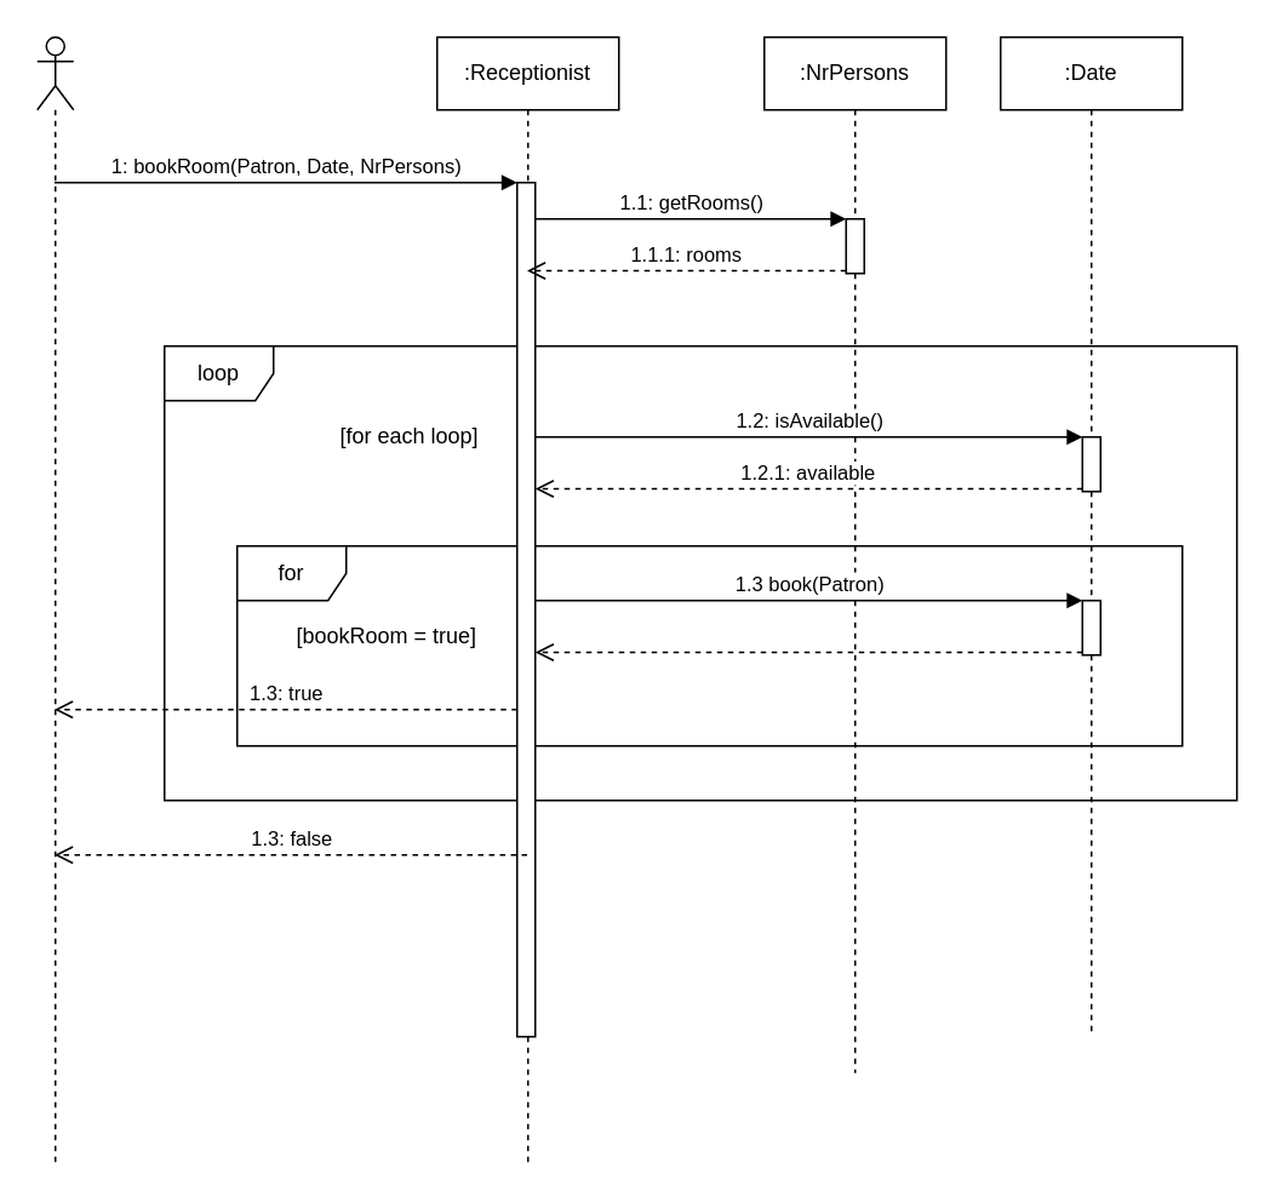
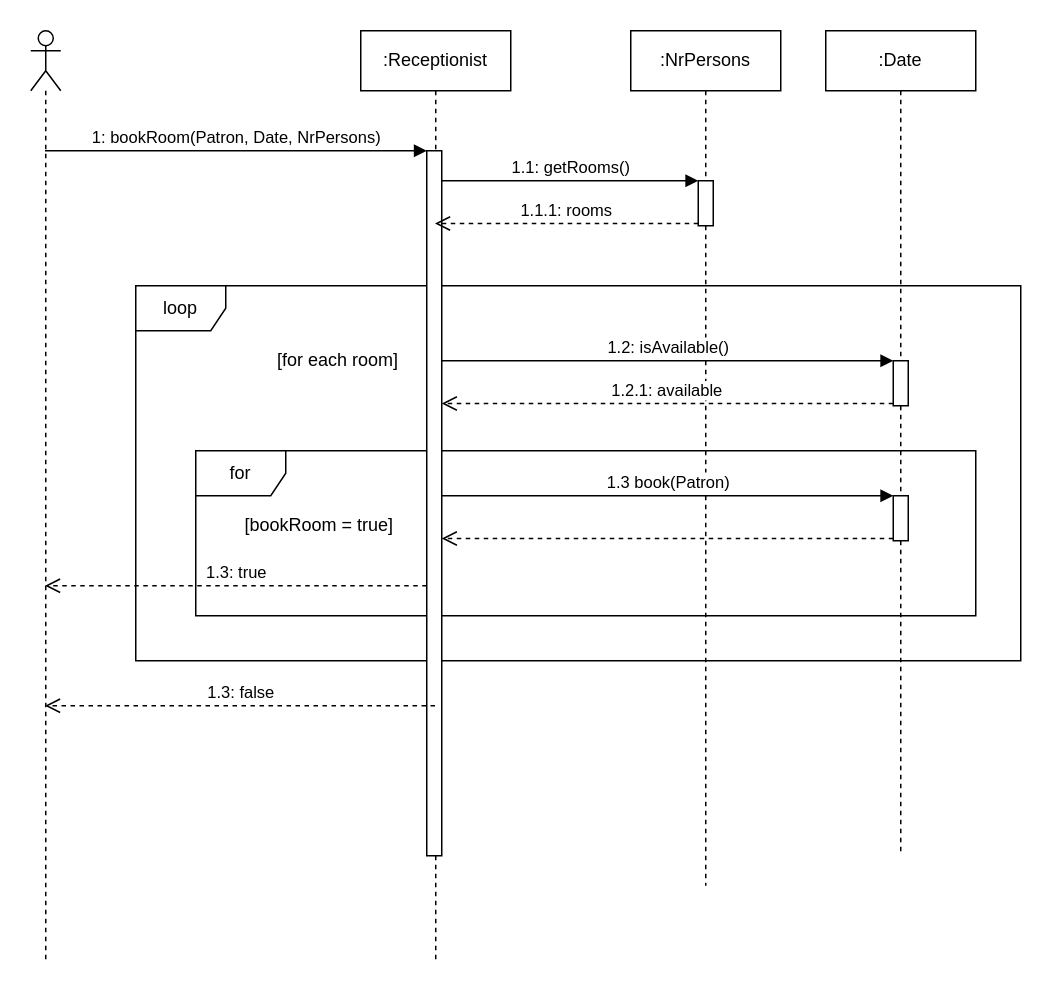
  <mxCell id="0" />
  <mxCell id="1" parent="0" />
  <mxCell id="2" value="loop" style="shape=umlFrame;whiteSpace=wrap;html=1;" vertex="1" parent="1"><mxGeometry x="90" y="190" width="590" height="250" as="geometry" /></mxCell>
  <mxCell id="3" value="for" style="shape=umlFrame;whiteSpace=wrap;html=1;" vertex="1" parent="1"><mxGeometry x="130" y="300" width="520" height="110" as="geometry" /></mxCell>
  <mxCell id="4" value="" style="shape=umlLifeline;participant=umlActor;perimeter=lifelinePerimeter;whiteSpace=wrap;html=1;container=1;collapsible=0;recursiveResize=0;verticalAlign=top;spacingTop=36;outlineConnect=0;" vertex="1" parent="1"><mxGeometry x="20" y="20" width="20" height="620" as="geometry" /></mxCell>
  <mxCell id="5" value=":Receptionist" style="shape=umlLifeline;perimeter=lifelinePerimeter;whiteSpace=wrap;html=1;container=1;collapsible=0;recursiveResize=0;outlineConnect=0;" vertex="1" parent="1"><mxGeometry x="240" y="20" width="100" height="620" as="geometry" /></mxCell>
  <mxCell id="6" value="" style="html=1;points=[];perimeter=orthogonalPerimeter;" vertex="1" parent="5"><mxGeometry x="44" y="80" width="10" height="470" as="geometry" /></mxCell>
  <mxCell id="7" value="1: bookRoom(Patron, Date, NrPersons)" style="html=1;verticalAlign=bottom;endArrow=block;entryX=0;entryY=0;" edge="1" target="6" parent="1" source="4"><mxGeometry relative="1" as="geometry"><mxPoint x="74" y="100" as="sourcePoint" /></mxGeometry></mxCell>
  <mxCell id="8" value="1.3: false" style="html=1;verticalAlign=bottom;endArrow=open;dashed=1;endSize=8;" edge="1" source="5" parent="1" target="4"><mxGeometry relative="1" as="geometry"><mxPoint x="74" y="176" as="targetPoint" /><Array as="points"><mxPoint x="160" y="470" /></Array></mxGeometry></mxCell>
  <mxCell id="9" value=":NrPersons" style="shape=umlLifeline;perimeter=lifelinePerimeter;whiteSpace=wrap;html=1;container=1;collapsible=0;recursiveResize=0;outlineConnect=0;" vertex="1" parent="1"><mxGeometry x="420" y="20" width="100" height="570" as="geometry" /></mxCell>
  <mxCell id="10" value="" style="html=1;points=[];perimeter=orthogonalPerimeter;" vertex="1" parent="9"><mxGeometry x="45" y="100" width="10" height="30" as="geometry" /></mxCell>
  <mxCell id="11" value="1.1: getRooms()" style="html=1;verticalAlign=bottom;endArrow=block;entryX=0;entryY=0;" edge="1" target="10" parent="1" source="6"><mxGeometry relative="1" as="geometry"><mxPoint x="275" y="120" as="sourcePoint" /></mxGeometry></mxCell>
  <mxCell id="12" value="1.1.1: rooms" style="html=1;verticalAlign=bottom;endArrow=open;dashed=1;endSize=8;exitX=0;exitY=0.95;" edge="1" source="10" parent="1" target="5"><mxGeometry relative="1" as="geometry"><mxPoint x="275" y="196" as="targetPoint" /></mxGeometry></mxCell>
- <mxCell id="13" value="[for each loop]" style="text;html=1;strokeColor=none;fillColor=none;align=center;verticalAlign=middle;whiteSpace=wrap;rounded=0;" vertex="1" parent="1"><mxGeometry x="180" y="230" width="90" height="20" as="geometry" /></mxCell>
+ <mxCell id="13" value="[for each room]" style="text;html=1;strokeColor=none;fillColor=none;align=center;verticalAlign=middle;whiteSpace=wrap;rounded=0;" vertex="1" parent="1"><mxGeometry x="180" y="230" width="90" height="20" as="geometry" /></mxCell>
  <mxCell id="14" value=":Date" style="shape=umlLifeline;perimeter=lifelinePerimeter;whiteSpace=wrap;html=1;container=1;collapsible=0;recursiveResize=0;outlineConnect=0;" vertex="1" parent="1"><mxGeometry x="550" y="20" width="100" height="550" as="geometry" /></mxCell>
  <mxCell id="15" value="" style="html=1;points=[];perimeter=orthogonalPerimeter;" vertex="1" parent="14"><mxGeometry x="45" y="220" width="10" height="30" as="geometry" /></mxCell>
  <mxCell id="16" value="" style="html=1;points=[];perimeter=orthogonalPerimeter;" vertex="1" parent="14"><mxGeometry x="45" y="310" width="10" height="30" as="geometry" /></mxCell>
  <mxCell id="17" value="1.2: isAvailable()" style="html=1;verticalAlign=bottom;endArrow=block;entryX=0;entryY=0;" edge="1" target="15" parent="1" source="6"><mxGeometry relative="1" as="geometry"><mxPoint x="410" y="220" as="sourcePoint" /></mxGeometry></mxCell>
  <mxCell id="18" value="1.2.1: available" style="html=1;verticalAlign=bottom;endArrow=open;dashed=1;endSize=8;exitX=0;exitY=0.95;" edge="1" source="15" parent="1" target="6"><mxGeometry relative="1" as="geometry"><mxPoint x="525" y="286" as="targetPoint" /></mxGeometry></mxCell>
  <mxCell id="19" value="[bookRoom = true]" style="text;html=1;strokeColor=none;fillColor=none;align=center;verticalAlign=middle;whiteSpace=wrap;rounded=0;" vertex="1" parent="1"><mxGeometry x="160" y="340" width="105" height="20" as="geometry" /></mxCell>
  <mxCell id="20" value="1.3 book(Patron)" style="html=1;verticalAlign=bottom;endArrow=block;entryX=0;entryY=0;" edge="1" target="16" parent="1" source="6"><mxGeometry relative="1" as="geometry"><mxPoint x="525" y="330" as="sourcePoint" /></mxGeometry></mxCell>
  <mxCell id="21" value="" style="html=1;verticalAlign=bottom;endArrow=open;dashed=1;endSize=8;exitX=0;exitY=0.95;" edge="1" source="16" parent="1" target="6"><mxGeometry x="0.03" y="-6" relative="1" as="geometry"><mxPoint x="525" y="406" as="targetPoint" /><mxPoint as="offset" /></mxGeometry></mxCell>
  <mxCell id="22" value="1.3: true" style="html=1;verticalAlign=bottom;endArrow=open;dashed=1;endSize=8;" edge="1" parent="1" source="6" target="4"><mxGeometry relative="1" as="geometry"><mxPoint x="39.81" y="556.5" as="targetPoint" /><mxPoint x="294" y="556.5" as="sourcePoint" /><Array as="points"><mxPoint x="170" y="390" /></Array></mxGeometry></mxCell>
